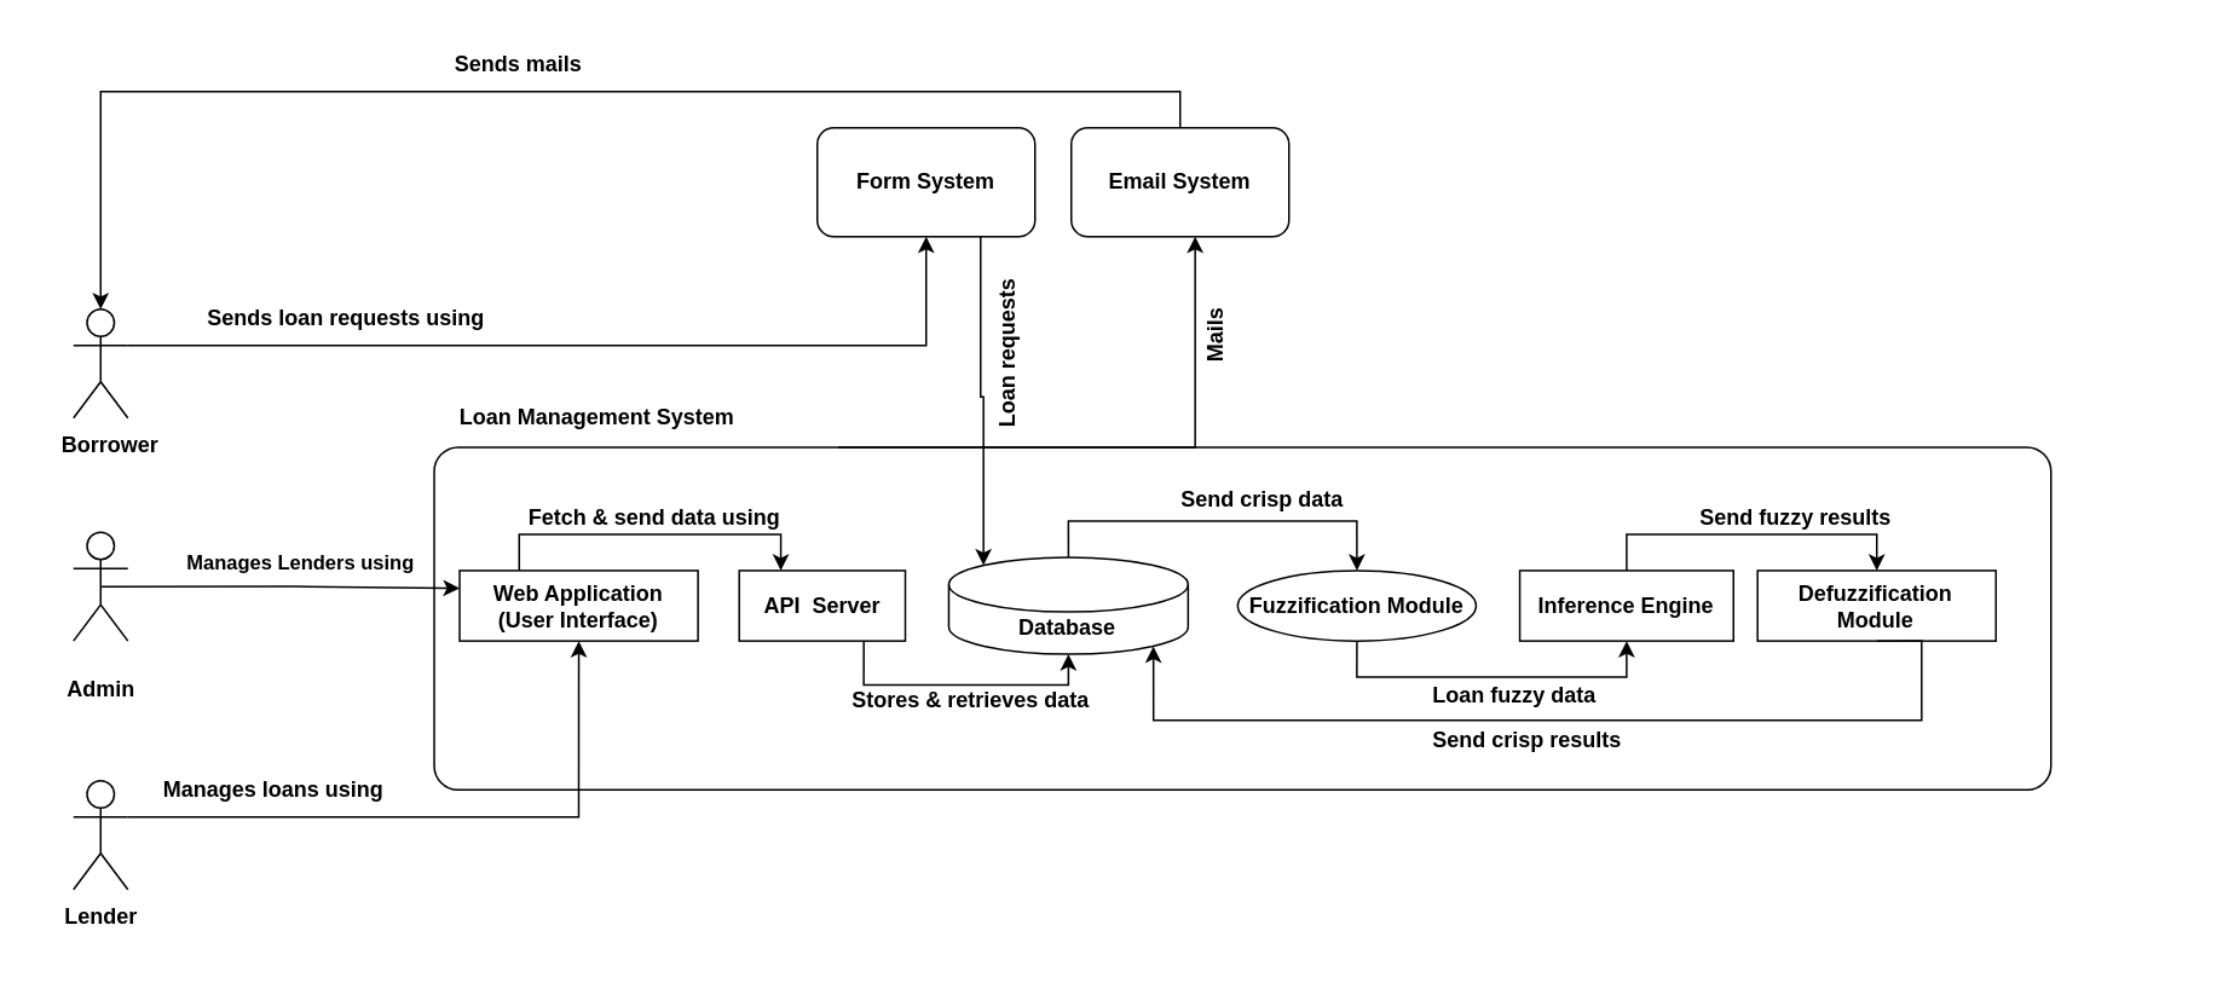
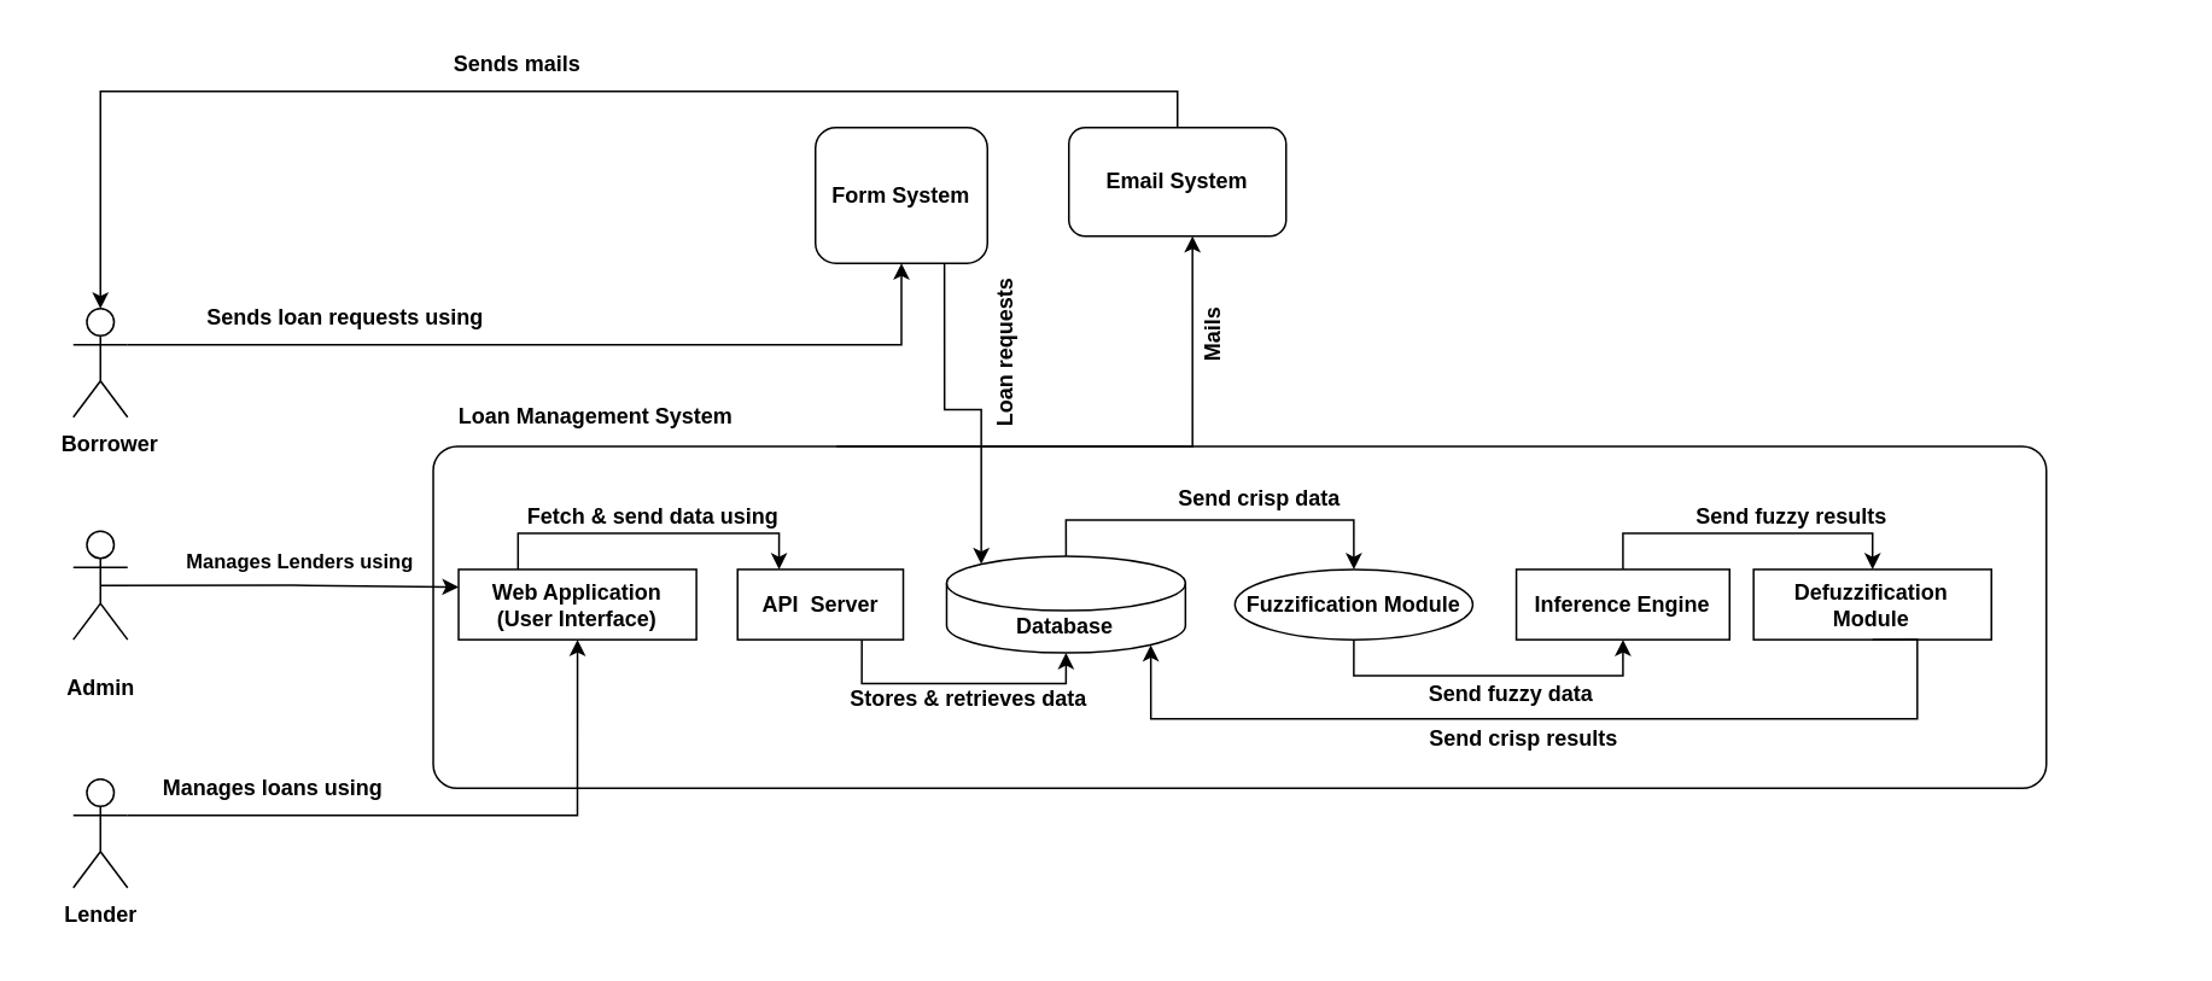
  <mxCell id="0" />
  <mxCell id="1" parent="0" />
  <mxCell id="2" value="" style="group;fontStyle=1" vertex="1" connectable="0" parent="1"><mxGeometry x="220" y="285" width="980" height="165" as="geometry" /></mxCell>
  <mxCell id="3" value="" style="rounded=1;whiteSpace=wrap;html=1;arcSize=7;fontStyle=1" vertex="1" parent="2"><mxGeometry x="18.85" y="-38.82" width="891.15" height="188.82" as="geometry" /></mxCell>
  <mxCell id="4" value="API&amp;nbsp; Server" style="rounded=0;whiteSpace=wrap;html=1;fontStyle=1" vertex="1" parent="2"><mxGeometry x="186.982" y="29.118" width="91.526" height="38.824" as="geometry" /></mxCell>
  <mxCell id="5" style="edgeStyle=orthogonalEdgeStyle;rounded=0;orthogonalLoop=1;jettySize=auto;html=1;exitX=0.25;exitY=0;exitDx=0;exitDy=0;entryX=0.25;entryY=0;entryDx=0;entryDy=0;" edge="1" parent="2" source="6" target="4"><mxGeometry relative="1" as="geometry" /></mxCell>
  <mxCell id="6" value="Web Application&lt;br&gt;(User Interface)" style="rounded=0;whiteSpace=wrap;html=1;fontStyle=1" vertex="1" parent="2"><mxGeometry x="32.848" y="29.118" width="131.393" height="38.824" as="geometry" /></mxCell>
  <mxCell id="7" style="edgeStyle=orthogonalEdgeStyle;rounded=0;orthogonalLoop=1;jettySize=auto;html=1;exitX=0.5;exitY=1;exitDx=0;exitDy=0;entryX=0.5;entryY=1;entryDx=0;entryDy=0;fontStyle=1" edge="1" parent="2" source="8" target="10"><mxGeometry relative="1" as="geometry" /></mxCell>
  <mxCell id="8" value="Fuzzification Module" style="ellipse;whiteSpace=wrap;html=1;fontStyle=1;" vertex="1" parent="2"><mxGeometry x="461.734" y="29.118" width="131.393" height="38.824" as="geometry" /></mxCell>
  <mxCell id="9" style="edgeStyle=orthogonalEdgeStyle;rounded=0;orthogonalLoop=1;jettySize=auto;html=1;exitX=0.5;exitY=0;exitDx=0;exitDy=0;entryX=0.5;entryY=0;entryDx=0;entryDy=0;fontStyle=1" edge="1" parent="2" source="10" target="13"><mxGeometry relative="1" as="geometry" /></mxCell>
  <mxCell id="10" value="Inference Engine" style="rounded=0;whiteSpace=wrap;html=1;fontStyle=1" vertex="1" parent="2"><mxGeometry x="617.212" y="29.118" width="117.788" height="38.824" as="geometry" /></mxCell>
- <mxCell id="11" value="Loan fuzzy data" style="text;html=1;align=center;verticalAlign=middle;resizable=0;points=[];autosize=1;strokeColor=none;fillColor=none;fontStyle=1" vertex="1" parent="2"><mxGeometry x="558.788" y="82.5" width="110" height="30" as="geometry" /></mxCell>
+ <mxCell id="11" value="Send fuzzy data" style="text;html=1;align=center;verticalAlign=middle;resizable=0;points=[];autosize=1;strokeColor=none;fillColor=none;fontStyle=1" vertex="1" parent="2"><mxGeometry x="558.788" y="82.5" width="110" height="30" as="geometry" /></mxCell>
  <mxCell id="12" value="Stores &amp;amp; retrieves data&amp;nbsp;" style="text;html=1;align=center;verticalAlign=middle;resizable=0;points=[];autosize=1;strokeColor=none;fillColor=none;fontStyle=1" vertex="1" parent="2"><mxGeometry x="235.572" y="86.387" width="160" height="30" as="geometry" /></mxCell>
  <mxCell id="13" value="Defuzzification Module" style="rounded=0;whiteSpace=wrap;html=1;fontStyle=1" vertex="1" parent="2"><mxGeometry x="748.273" y="29.118" width="131.393" height="38.824" as="geometry" /></mxCell>
  <mxCell id="14" value="Send fuzzy results" style="text;html=1;align=center;verticalAlign=middle;resizable=0;points=[];autosize=1;strokeColor=none;fillColor=none;fontStyle=1" vertex="1" parent="2"><mxGeometry x="703.904" y="-14.559" width="130" height="30" as="geometry" /></mxCell>
  <mxCell id="15" value="Send crisp results" style="text;html=1;align=center;verticalAlign=middle;resizable=0;points=[];autosize=1;strokeColor=none;fillColor=none;fontStyle=1" vertex="1" parent="2"><mxGeometry x="555.962" y="107.735" width="130" height="30" as="geometry" /></mxCell>
  <mxCell id="16" style="edgeStyle=orthogonalEdgeStyle;rounded=0;orthogonalLoop=1;jettySize=auto;html=1;exitX=0.5;exitY=0;exitDx=0;exitDy=0;exitPerimeter=0;entryX=0.5;entryY=0;entryDx=0;entryDy=0;fontStyle=1" edge="1" parent="2" source="17" target="8"><mxGeometry relative="1" as="geometry" /></mxCell>
  <mxCell id="17" value="Database" style="shape=cylinder3;whiteSpace=wrap;html=1;boundedLbl=1;backgroundOutline=1;size=15;fontStyle=1" vertex="1" parent="2"><mxGeometry x="302.481" y="21.838" width="131.923" height="53.382" as="geometry" /></mxCell>
  <mxCell id="18" style="edgeStyle=orthogonalEdgeStyle;rounded=0;orthogonalLoop=1;jettySize=auto;html=1;exitX=0.5;exitY=1;exitDx=0;exitDy=0;entryX=0.855;entryY=1;entryDx=0;entryDy=-4.35;entryPerimeter=0;fontStyle=1" edge="1" parent="2" source="13" target="17"><mxGeometry relative="1" as="geometry"><Array as="points"><mxPoint x="838.654" y="111.618" /><mxPoint x="415.558" y="111.618" /></Array></mxGeometry></mxCell>
  <mxCell id="19" value="Fetch &amp;amp; send data using" style="text;html=1;align=center;verticalAlign=middle;resizable=0;points=[];autosize=1;strokeColor=none;fillColor=none;fontStyle=1" vertex="1" parent="2"><mxGeometry x="60.304" y="-14.554" width="160" height="30" as="geometry" /></mxCell>
  <mxCell id="20" style="edgeStyle=orthogonalEdgeStyle;rounded=0;orthogonalLoop=1;jettySize=auto;html=1;exitX=0.75;exitY=1;exitDx=0;exitDy=0;entryX=0.5;entryY=1;entryDx=0;entryDy=0;entryPerimeter=0;" edge="1" parent="2" source="4" target="17"><mxGeometry relative="1" as="geometry"><Array as="points"><mxPoint x="255.365" y="92.206" /><mxPoint x="368.442" y="92.206" /></Array></mxGeometry></mxCell>
  <mxCell id="21" style="edgeStyle=orthogonalEdgeStyle;rounded=0;orthogonalLoop=1;jettySize=auto;html=1;exitX=0.5;exitY=0.5;exitDx=0;exitDy=0;exitPerimeter=0;entryX=0;entryY=0.25;entryDx=0;entryDy=0;fontStyle=1" edge="1" parent="1" source="22" target="6"><mxGeometry relative="1" as="geometry" /></mxCell>
  <mxCell id="22" value="Actor" style="shape=umlActor;verticalLabelPosition=bottom;verticalAlign=top;html=1;noLabel=1;fontStyle=1" vertex="1" parent="1"><mxGeometry x="40" y="292.94" width="30" height="60" as="geometry" /></mxCell>
  <mxCell id="23" style="edgeStyle=orthogonalEdgeStyle;rounded=0;orthogonalLoop=1;jettySize=auto;html=1;exitX=1;exitY=0.333;exitDx=0;exitDy=0;exitPerimeter=0;entryX=0.5;entryY=1;entryDx=0;entryDy=0;" edge="1" parent="1" source="24" target="6"><mxGeometry relative="1" as="geometry" /></mxCell>
  <mxCell id="24" value="Actor" style="shape=umlActor;verticalLabelPosition=bottom;verticalAlign=top;html=1;noLabel=1;fontStyle=1" vertex="1" parent="1"><mxGeometry x="40" y="430" width="30" height="60" as="geometry" /></mxCell>
  <mxCell id="25" style="edgeStyle=orthogonalEdgeStyle;rounded=0;orthogonalLoop=1;jettySize=auto;html=1;exitX=1;exitY=0.333;exitDx=0;exitDy=0;exitPerimeter=0;entryX=0.5;entryY=1;entryDx=0;entryDy=0;" edge="1" parent="1" source="26" target="32"><mxGeometry relative="1" as="geometry" /></mxCell>
  <mxCell id="26" value="Actor" style="shape=umlActor;verticalLabelPosition=bottom;verticalAlign=top;html=1;noLabel=1;fontStyle=1" vertex="1" parent="1"><mxGeometry x="40" y="170" width="30" height="60" as="geometry" /></mxCell>
  <mxCell id="27" value="Admin" style="text;html=1;align=center;verticalAlign=middle;resizable=0;points=[];autosize=1;strokeColor=none;fillColor=none;fontStyle=1" vertex="1" parent="1"><mxGeometry x="25" y="365" width="60" height="30" as="geometry" /></mxCell>
  <mxCell id="28" value="&lt;span&gt;Email System&lt;/span&gt;" style="rounded=1;whiteSpace=wrap;html=1;fontStyle=1" vertex="1" parent="1"><mxGeometry x="590" y="70" width="120" height="60" as="geometry" /></mxCell>
  <mxCell id="29" value="Mails" style="text;html=1;align=center;verticalAlign=middle;resizable=0;points=[];autosize=1;strokeColor=none;fillColor=none;rotation=-90;fontStyle=1" vertex="1" parent="1"><mxGeometry x="645" y="170" width="50" height="30" as="geometry" /></mxCell>
  <mxCell id="30" style="edgeStyle=orthogonalEdgeStyle;rounded=0;orthogonalLoop=1;jettySize=auto;html=1;exitX=0.5;exitY=0;exitDx=0;exitDy=0;entryX=0.5;entryY=0;entryDx=0;entryDy=0;entryPerimeter=0;fontStyle=1" edge="1" parent="1" source="28" target="26"><mxGeometry relative="1" as="geometry" /></mxCell>
  <mxCell id="31" value="Sends mails" style="text;html=1;align=center;verticalAlign=middle;resizable=0;points=[];autosize=1;strokeColor=none;fillColor=none;fontStyle=1" vertex="1" parent="1"><mxGeometry x="240" y="20" width="90" height="30" as="geometry" /></mxCell>
- <mxCell id="32" value="&lt;span&gt;Form System&lt;/span&gt;" style="rounded=1;whiteSpace=wrap;html=1;fontStyle=1" vertex="1" parent="1"><mxGeometry x="450" y="70" width="120" height="60" as="geometry" /></mxCell>
+ <mxCell id="32" value="&lt;span&gt;Form System&lt;/span&gt;" style="rounded=1;whiteSpace=wrap;html=1;fontStyle=1" vertex="1" parent="1"><mxGeometry x="450" y="70" width="95" height="75" as="geometry" /></mxCell>
  <mxCell id="33" value="Sends loan requests using" style="text;html=1;align=center;verticalAlign=middle;resizable=0;points=[];autosize=1;strokeColor=none;fillColor=none;rotation=0;fontStyle=1" vertex="1" parent="1"><mxGeometry x="100" y="160" width="180" height="30" as="geometry" /></mxCell>
  <mxCell id="34" value="&lt;font style=&quot;font-size: 11px;&quot;&gt;Manages Lenders using&lt;/font&gt;" style="text;html=1;align=center;verticalAlign=middle;resizable=0;points=[];autosize=1;strokeColor=none;fillColor=none;fontStyle=1" vertex="1" parent="1"><mxGeometry x="90" y="295" width="150" height="30" as="geometry" /></mxCell>
  <mxCell id="35" value="Lender" style="text;html=1;align=center;verticalAlign=middle;resizable=0;points=[];autosize=1;strokeColor=none;fillColor=none;fontStyle=1" vertex="1" parent="1"><mxGeometry x="25" y="490" width="60" height="30" as="geometry" /></mxCell>
  <mxCell id="36" value="&lt;span style=&quot;border-color: var(--border-color);&quot;&gt;Loan Management System&amp;nbsp;&lt;br&gt;&lt;/span&gt;" style="text;html=1;align=center;verticalAlign=middle;resizable=0;points=[];autosize=1;strokeColor=none;fillColor=none;fontStyle=1" vertex="1" parent="1"><mxGeometry x="240" y="214.995" width="180" height="30" as="geometry" /></mxCell>
  <mxCell id="37" value="Send crisp data" style="text;html=1;align=center;verticalAlign=middle;resizable=0;points=[];autosize=1;strokeColor=none;fillColor=none;fontStyle=1" vertex="1" parent="1"><mxGeometry x="640" y="260" width="110" height="30" as="geometry" /></mxCell>
  <mxCell id="38" style="edgeStyle=orthogonalEdgeStyle;rounded=0;orthogonalLoop=1;jettySize=auto;html=1;exitX=0.25;exitY=0;exitDx=0;exitDy=0;entryX=0.569;entryY=1;entryDx=0;entryDy=0;entryPerimeter=0;" edge="1" parent="1" source="3" target="28"><mxGeometry relative="1" as="geometry"><Array as="points"><mxPoint x="658" y="246" /></Array></mxGeometry></mxCell>
  <mxCell id="39" value="Borrower" style="text;html=1;align=center;verticalAlign=middle;resizable=0;points=[];autosize=1;strokeColor=none;fillColor=none;fontStyle=1" vertex="1" parent="1"><mxGeometry x="20" y="230" width="80" height="30" as="geometry" /></mxCell>
  <mxCell id="40" value="Manages loans using" style="text;html=1;align=center;verticalAlign=middle;resizable=0;points=[];autosize=1;strokeColor=none;fillColor=none;rotation=0;fontStyle=1" vertex="1" parent="1"><mxGeometry x="80" y="420" width="140" height="30" as="geometry" /></mxCell>
  <mxCell id="41" style="edgeStyle=orthogonalEdgeStyle;rounded=0;orthogonalLoop=1;jettySize=auto;html=1;exitX=0.75;exitY=1;exitDx=0;exitDy=0;entryX=0.145;entryY=0;entryDx=0;entryDy=4.35;entryPerimeter=0;" edge="1" parent="1" source="32" target="17"><mxGeometry relative="1" as="geometry" /></mxCell>
  <mxCell id="42" value="Loan requests" style="text;html=1;align=center;verticalAlign=middle;resizable=0;points=[];autosize=1;strokeColor=none;fillColor=none;rotation=-90;fontStyle=1" vertex="1" parent="1"><mxGeometry x="500" y="180" width="110" height="30" as="geometry" /></mxCell>
